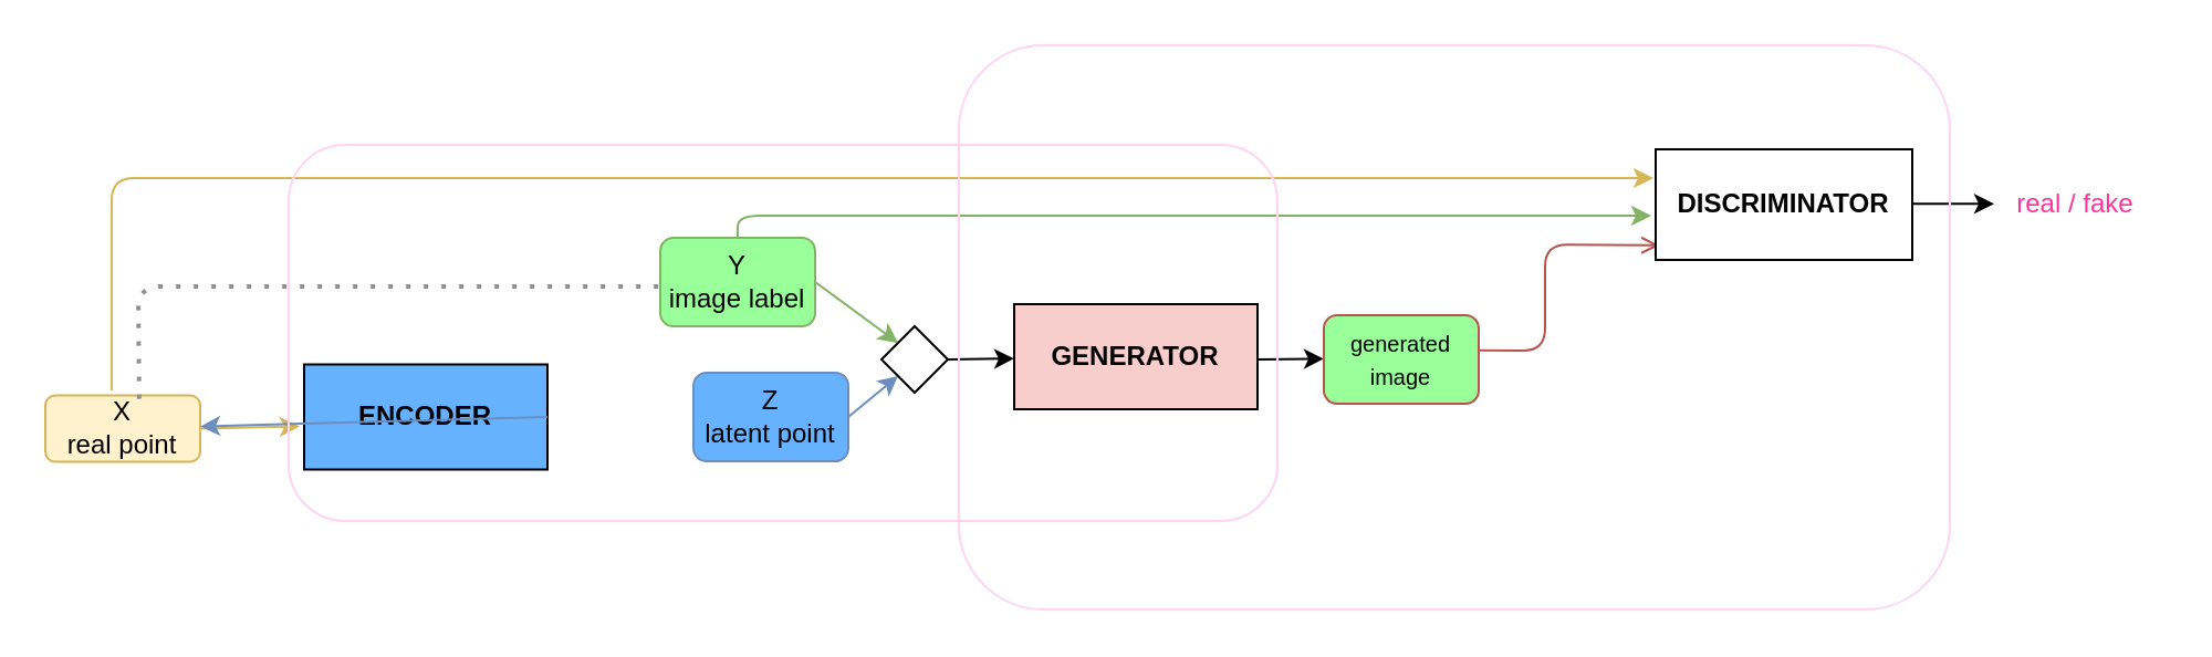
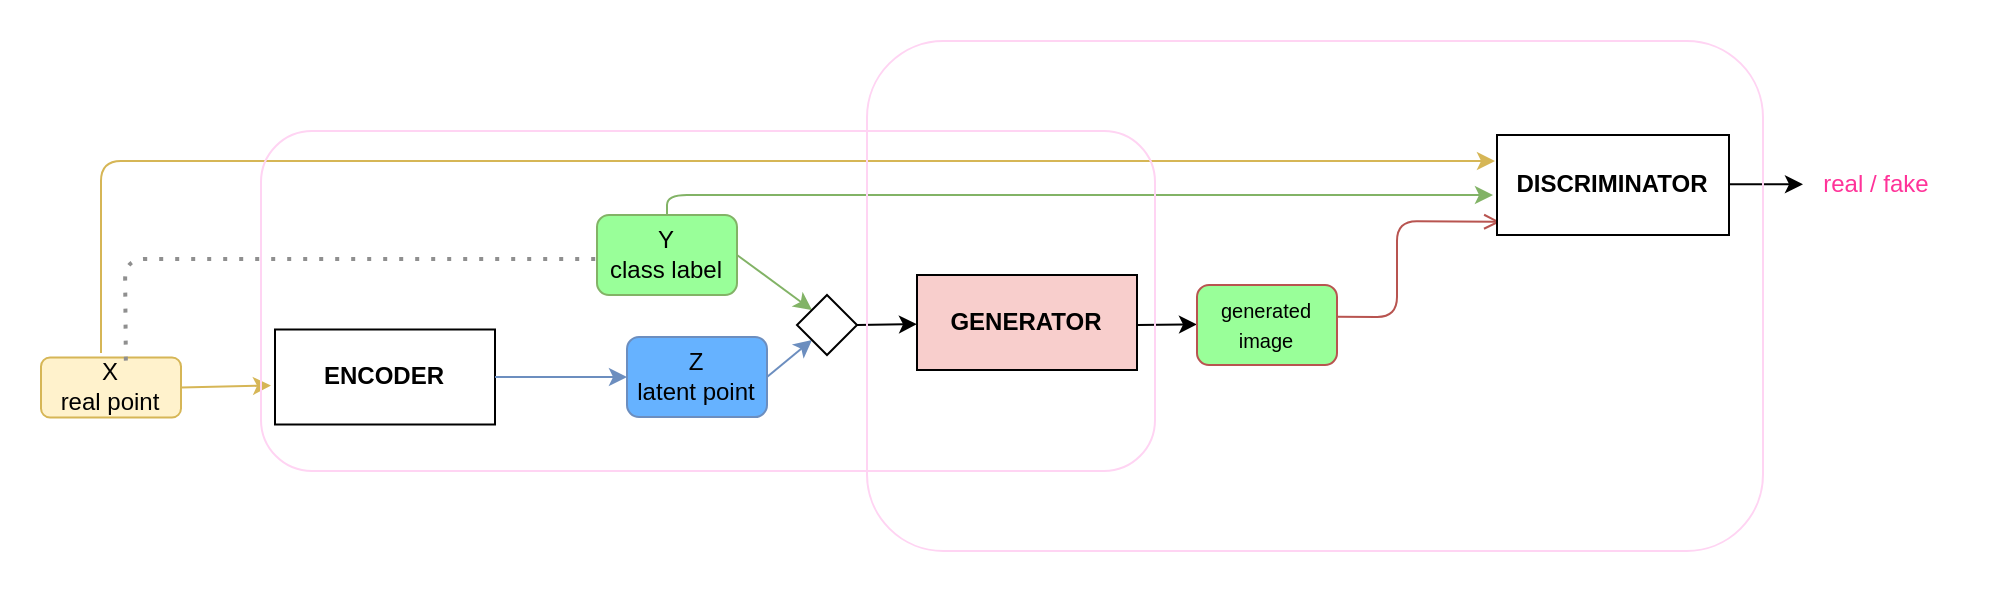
  <mxCell id="0" />
  <mxCell id="1" parent="0" />
- <mxCell id="2" value="Y&lt;br&gt;image label" style="rounded=1;whiteSpace=wrap;html=1;strokeColor=#82b366;fillColor=#99FF99;" parent="1" vertex="1"><mxGeometry x="298" y="107" width="70" height="40" as="geometry" /></mxCell>
+ <mxCell id="2" value="Y&lt;br&gt;class label" style="rounded=1;whiteSpace=wrap;html=1;strokeColor=#82b366;fillColor=#99FF99;" parent="1" vertex="1"><mxGeometry x="298" y="107" width="70" height="40" as="geometry" /></mxCell>
  <mxCell id="3" value="Z&lt;br&gt;latent point" style="rounded=1;whiteSpace=wrap;html=1;strokeColor=#6c8ebf;fillColor=#66B2FF;" parent="1" vertex="1"><mxGeometry x="313" y="168" width="70" height="40" as="geometry" /></mxCell>
  <mxCell id="4" value="" style="endArrow=classic;html=1;fillColor=#dae8fc;strokeColor=#6c8ebf;exitX=1;exitY=0.5;exitDx=0;exitDy=0;entryX=0;entryY=1;entryDx=0;entryDy=0;" parent="1" target="6" edge="1" source="3"><mxGeometry width="50" height="50" relative="1" as="geometry"><mxPoint x="368" y="197" as="sourcePoint" /><mxPoint x="252" y="237" as="targetPoint" /></mxGeometry></mxCell>
  <mxCell id="5" value="" style="endArrow=classic;html=1;exitX=1;exitY=0.5;exitDx=0;exitDy=0;entryX=0;entryY=0;entryDx=0;entryDy=0;fillColor=#d5e8d4;strokeColor=#82b366;" parent="1" source="2" target="6" edge="1"><mxGeometry width="50" height="50" relative="1" as="geometry"><mxPoint x="378" y="207" as="sourcePoint" /><mxPoint x="398" y="167" as="targetPoint" /></mxGeometry></mxCell>
  <mxCell id="6" value="" style="rhombus;whiteSpace=wrap;html=1;" parent="1" vertex="1"><mxGeometry x="398" y="147" width="30" height="30" as="geometry" /></mxCell>
  <mxCell id="7" value="" style="endArrow=classic;html=1;exitX=1;exitY=0.5;exitDx=0;exitDy=0;" parent="1" source="6" target="8" edge="1"><mxGeometry width="50" height="50" relative="1" as="geometry"><mxPoint x="518" y="237" as="sourcePoint" /><mxPoint x="478" y="162" as="targetPoint" /></mxGeometry></mxCell>
  <mxCell id="8" value="&lt;b&gt;GENERATOR&lt;/b&gt;" style="rounded=0;whiteSpace=wrap;html=1;fillColor=#f8cecc;" parent="1" vertex="1"><mxGeometry x="458" y="137" width="110" height="47.5" as="geometry" /></mxCell>
  <mxCell id="9" value="" style="endArrow=classic;html=1;" parent="1" edge="1"><mxGeometry width="50" height="50" relative="1" as="geometry"><mxPoint x="568" y="162" as="sourcePoint" /><mxPoint x="598" y="161.71" as="targetPoint" /></mxGeometry></mxCell>
  <mxCell id="10" value="&lt;span style=&quot;font-size: 10px&quot;&gt;generated&lt;br&gt;image&lt;/span&gt;" style="rounded=1;whiteSpace=wrap;html=1;strokeColor=#b85450;fillColor=#99ff99;" parent="1" vertex="1"><mxGeometry x="598" y="142" width="70" height="40" as="geometry" /></mxCell>
  <mxCell id="11" value="" style="endArrow=open;html=1;entryX=0.014;entryY=0.869;entryDx=0;entryDy=0;exitX=0.998;exitY=0.396;exitDx=0;exitDy=0;exitPerimeter=0;fillColor=#f8cecc;strokeColor=#b85450;entryPerimeter=0;" parent="1" source="10" target="12" edge="1"><mxGeometry width="50" height="50" relative="1" as="geometry"><mxPoint x="688" y="165.44" as="sourcePoint" /><mxPoint x="758" y="97" as="targetPoint" /><Array as="points"><mxPoint x="698" y="158" /><mxPoint x="698" y="110" /></Array></mxGeometry></mxCell>
  <mxCell id="12" value="&lt;b&gt;DISCRIMINATOR&lt;/b&gt;" style="rounded=0;whiteSpace=wrap;html=1;" parent="1" vertex="1"><mxGeometry x="748" y="67" width="116" height="50" as="geometry" /></mxCell>
  <mxCell id="13" value="" style="endArrow=classic;html=1;" parent="1" edge="1"><mxGeometry width="50" height="50" relative="1" as="geometry"><mxPoint x="864" y="91.66" as="sourcePoint" /><mxPoint x="901" y="91.66" as="targetPoint" /></mxGeometry></mxCell>
  <mxCell id="14" value="&lt;font color=&quot;#ff3399&quot;&gt;real / fake&lt;/font&gt;" style="text;html=1;strokeColor=none;fillColor=none;align=center;verticalAlign=middle;whiteSpace=wrap;rounded=0;" parent="1" vertex="1"><mxGeometry x="898" y="83.88" width="80" height="16.25" as="geometry" /></mxCell>
  <mxCell id="15" value="" style="endArrow=classic;html=1;exitX=0.5;exitY=0;exitDx=0;exitDy=0;fillColor=#d5e8d4;strokeColor=#82b366;" parent="1" source="2" edge="1"><mxGeometry width="50" height="50" relative="1" as="geometry"><mxPoint x="568" y="97" as="sourcePoint" /><mxPoint x="746" y="97" as="targetPoint" /><Array as="points"><mxPoint x="333" y="97" /><mxPoint x="508" y="97" /></Array></mxGeometry></mxCell>
  <mxCell id="16" value="" style="endArrow=classic;html=1;fillColor=#fff2cc;strokeColor=#d6b656;" parent="1" edge="1"><mxGeometry width="50" height="50" relative="1" as="geometry"><mxPoint x="50" y="176" as="sourcePoint" /><mxPoint x="747" y="80" as="targetPoint" /><Array as="points"><mxPoint x="50" y="80" /></Array></mxGeometry></mxCell>
- <mxCell id="17" value="&lt;b&gt;ENCODER&lt;/b&gt;" style="rounded=0;whiteSpace=wrap;html=1;fillColor=#66b2ff;" vertex="1" parent="1"><mxGeometry x="137" y="164.25" width="110" height="47.5" as="geometry" /></mxCell>
+ <mxCell id="17" value="&lt;b&gt;ENCODER&lt;/b&gt;" style="rounded=0;whiteSpace=wrap;html=1;" vertex="1" parent="1"><mxGeometry x="137" y="164.25" width="110" height="47.5" as="geometry" /></mxCell>
  <mxCell id="18" value="X&lt;br&gt;real point" style="rounded=1;whiteSpace=wrap;html=1;fillColor=#fff2cc;strokeColor=#d6b656;" vertex="1" parent="1"><mxGeometry x="20" y="178.25" width="70" height="30" as="geometry" /></mxCell>
  <mxCell id="19" value="" style="endArrow=classic;html=1;exitX=1;exitY=0.5;exitDx=0;exitDy=0;fillColor=#fff2cc;strokeColor=#d6b656;" edge="1" parent="1" source="18"><mxGeometry width="50" height="50" relative="1" as="geometry"><mxPoint x="32" y="152" as="sourcePoint" /><mxPoint x="135" y="192.25" as="targetPoint" /></mxGeometry></mxCell>
- <mxCell id="20" value="" style="endArrow=classic;html=1;fillColor=#dae8fc;strokeColor=#6c8ebf;exitX=1;exitY=0.5;exitDx=0;exitDy=0;" edge="1" parent="1" source="17" target="18"><mxGeometry width="50" height="50" relative="1" as="geometry"><mxPoint x="378" y="198" as="sourcePoint" /><mxPoint x="415.5" y="179.5" as="targetPoint" /></mxGeometry></mxCell>
+ <mxCell id="20" value="" style="endArrow=classic;html=1;fillColor=#dae8fc;strokeColor=#6c8ebf;exitX=1;exitY=0.5;exitDx=0;exitDy=0;entryX=0;entryY=0.5;entryDx=0;entryDy=0;" edge="1" parent="1" source="17" target="3"><mxGeometry width="50" height="50" relative="1" as="geometry"><mxPoint x="378" y="198" as="sourcePoint" /><mxPoint x="415.5" y="179.5" as="targetPoint" /></mxGeometry></mxCell>
  <mxCell id="21" value="" style="rounded=1;whiteSpace=wrap;html=1;fillColor=none;strokeColor=#FFD4F3;" vertex="1" parent="1"><mxGeometry x="130" y="65" width="447" height="170" as="geometry" /></mxCell>
  <mxCell id="22" value="" style="rounded=1;whiteSpace=wrap;html=1;fillColor=none;strokeColor=#FFD4F3;" vertex="1" parent="1"><mxGeometry x="433" y="20" width="448" height="255" as="geometry" /></mxCell>
  <mxCell id="23" value="" style="endArrow=none;dashed=1;html=1;dashPattern=1 3;strokeWidth=2;exitX=0.606;exitY=0.052;exitDx=0;exitDy=0;exitPerimeter=0;strokeColor=#8F8F8F;" edge="1" parent="1" source="18"><mxGeometry width="50" height="50" relative="1" as="geometry"><mxPoint x="414" y="151" as="sourcePoint" /><mxPoint x="298" y="129" as="targetPoint" /><Array as="points"><mxPoint x="62" y="129" /></Array></mxGeometry></mxCell>
